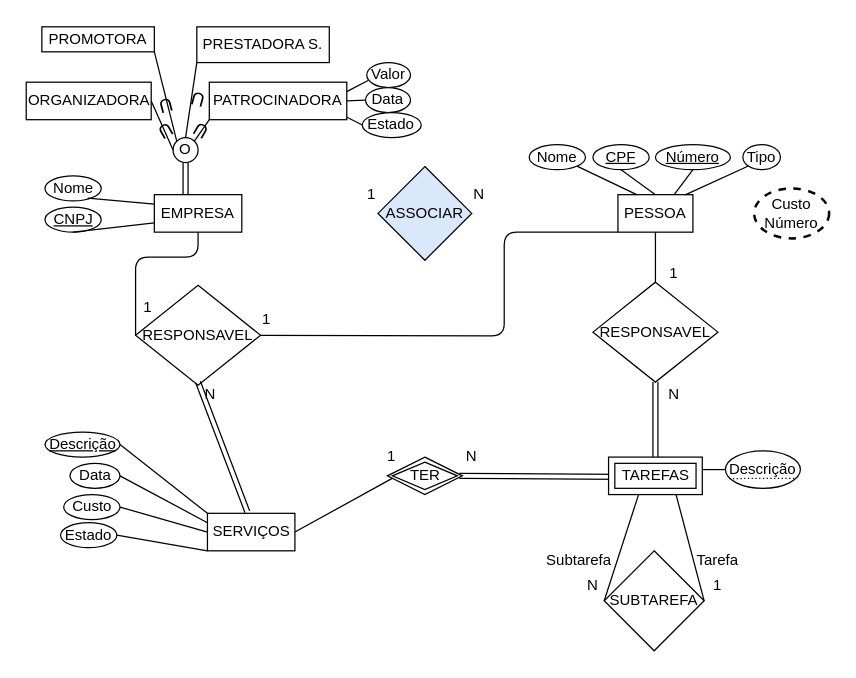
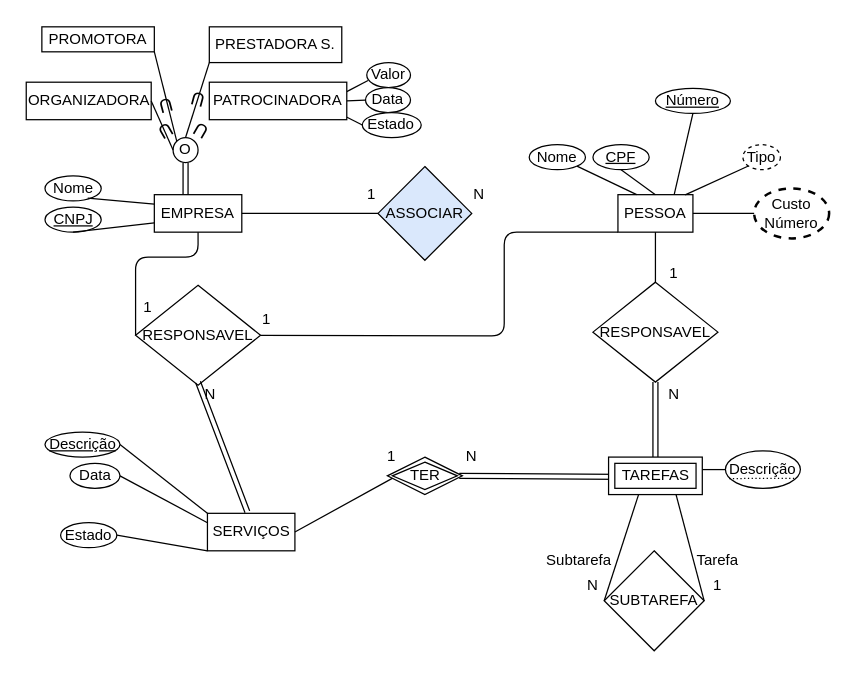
  <mxCell id="0" />
  <mxCell id="1" parent="0" />
  <mxCell id="2" value="EMPRESA" style="rounded=0;whiteSpace=wrap;html=1;" parent="1" vertex="1"><mxGeometry x="123" y="155" width="70" height="30" as="geometry" /></mxCell>
  <mxCell id="3" value="Nome" style="ellipse;whiteSpace=wrap;html=1;" parent="1" vertex="1"><mxGeometry x="35.5" y="140" width="45" height="20" as="geometry" /></mxCell>
  <mxCell id="4" value="&lt;u&gt;CNPJ&lt;/u&gt;" style="ellipse;whiteSpace=wrap;html=1;" parent="1" vertex="1"><mxGeometry x="35.5" y="165" width="45" height="20" as="geometry" /></mxCell>
  <mxCell id="5" value="" style="endArrow=none;html=1;entryX=0.76;entryY=0.89;entryDx=0;entryDy=0;entryPerimeter=0;exitX=0;exitY=0.25;exitDx=0;exitDy=0;" parent="1" source="2" target="3" edge="1"><mxGeometry width="50" height="50" relative="1" as="geometry"><mxPoint x="353" y="425" as="sourcePoint" /><mxPoint x="403" y="375" as="targetPoint" /></mxGeometry></mxCell>
  <mxCell id="6" value="" style="endArrow=none;html=1;entryX=0.5;entryY=1;entryDx=0;entryDy=0;exitX=0;exitY=0.75;exitDx=0;exitDy=0;" parent="1" source="2" target="4" edge="1"><mxGeometry width="50" height="50" relative="1" as="geometry"><mxPoint x="223" y="225" as="sourcePoint" /><mxPoint x="273" y="175" as="targetPoint" /></mxGeometry></mxCell>
  <mxCell id="7" value="PESSOA" style="rounded=0;whiteSpace=wrap;html=1;" parent="1" vertex="1"><mxGeometry x="494" y="155" width="60" height="30" as="geometry" /></mxCell>
  <mxCell id="8" value="Nome" style="ellipse;whiteSpace=wrap;html=1;" parent="1" vertex="1"><mxGeometry x="423" y="115" width="45" height="20" as="geometry" /></mxCell>
  <mxCell id="9" value="&lt;u&gt;CPF&lt;/u&gt;" style="ellipse;whiteSpace=wrap;html=1;" parent="1" vertex="1"><mxGeometry x="474" y="115" width="45" height="20" as="geometry" /></mxCell>
- <mxCell id="10" value="&lt;u&gt;Número&lt;/u&gt;" style="ellipse;whiteSpace=wrap;html=1;" parent="1" vertex="1"><mxGeometry x="524" y="115" width="60" height="20" as="geometry" /></mxCell>
- <mxCell id="11" value="Tipo" style="ellipse;whiteSpace=wrap;html=1;" parent="1" vertex="1"><mxGeometry x="594" y="115" width="30" height="20" as="geometry" /></mxCell>
+ <mxCell id="10" value="&lt;u&gt;Número&lt;/u&gt;" style="ellipse;whiteSpace=wrap;html=1;" parent="1" vertex="1"><mxGeometry x="524" y="70" width="60" height="20" as="geometry" /></mxCell>
+ <mxCell id="11" value="Tipo" style="ellipse;whiteSpace=wrap;html=1;dashed=1;" parent="1" vertex="1"><mxGeometry x="594" y="115" width="30" height="20" as="geometry" /></mxCell>
  <mxCell id="12" value="" style="endArrow=none;html=1;entryX=1;entryY=1;entryDx=0;entryDy=0;exitX=0.25;exitY=0;exitDx=0;exitDy=0;" parent="1" source="7" target="8" edge="1"><mxGeometry width="50" height="50" relative="1" as="geometry"><mxPoint x="414" y="215" as="sourcePoint" /><mxPoint x="464" y="165" as="targetPoint" /></mxGeometry></mxCell>
  <mxCell id="13" value="" style="endArrow=none;html=1;exitX=0.5;exitY=0;exitDx=0;exitDy=0;entryX=0.5;entryY=1;entryDx=0;entryDy=0;" parent="1" source="7" target="9" edge="1"><mxGeometry width="50" height="50" relative="1" as="geometry"><mxPoint x="374" y="195" as="sourcePoint" /><mxPoint x="424" y="145" as="targetPoint" /></mxGeometry></mxCell>
  <mxCell id="14" value="" style="endArrow=none;html=1;entryX=0.5;entryY=1;entryDx=0;entryDy=0;exitX=0.75;exitY=0;exitDx=0;exitDy=0;" parent="1" source="7" target="10" edge="1"><mxGeometry width="50" height="50" relative="1" as="geometry"><mxPoint x="374" y="195" as="sourcePoint" /><mxPoint x="424" y="145" as="targetPoint" /></mxGeometry></mxCell>
  <mxCell id="15" value="" style="endArrow=none;html=1;entryX=0;entryY=1;entryDx=0;entryDy=0;exitX=0.897;exitY=0.007;exitDx=0;exitDy=0;exitPerimeter=0;" parent="1" source="7" target="11" edge="1"><mxGeometry width="50" height="50" relative="1" as="geometry"><mxPoint x="374" y="195" as="sourcePoint" /><mxPoint x="424" y="145" as="targetPoint" /></mxGeometry></mxCell>
  <mxCell id="16" value="" style="endArrow=none;html=1;exitX=0.5;exitY=1;exitDx=0;exitDy=0;entryX=0.5;entryY=1;entryDx=0;entryDy=0;" parent="1" target="70" edge="1"><mxGeometry width="50" height="50" relative="1" as="geometry"><mxPoint x="148" y="129" as="sourcePoint" /><mxPoint x="164" y="125" as="targetPoint" /></mxGeometry></mxCell>
  <mxCell id="17" value="ASSOCIAR" style="rhombus;whiteSpace=wrap;html=1;fillColor=#dae8fc;" parent="1" vertex="1"><mxGeometry x="302" y="132.5" width="75" height="75" as="geometry" /></mxCell>
+ <mxCell id="18" value="" style="endArrow=none;html=1;exitX=1;exitY=0.5;exitDx=0;exitDy=0;entryX=0;entryY=0.5;entryDx=0;entryDy=0;" parent="1" source="2" target="17" edge="1"><mxGeometry width="50" height="50" relative="1" as="geometry"><mxPoint x="293" y="195" as="sourcePoint" /><mxPoint x="343" y="145" as="targetPoint" /></mxGeometry></mxCell>
  <mxCell id="19" value="SERVIÇOS" style="rounded=0;whiteSpace=wrap;html=1;" parent="1" vertex="1"><mxGeometry x="165.5" y="410" width="70" height="30" as="geometry" /></mxCell>
  <mxCell id="20" value="1" style="text;html=1;strokeColor=none;fillColor=none;align=center;verticalAlign=middle;whiteSpace=wrap;rounded=0;" parent="1" vertex="1"><mxGeometry x="277" y="145" width="40" height="20" as="geometry" /></mxCell>
  <mxCell id="21" value="N" style="text;html=1;strokeColor=none;fillColor=none;align=center;verticalAlign=middle;whiteSpace=wrap;rounded=0;" parent="1" vertex="1"><mxGeometry x="363" y="145" width="40" height="20" as="geometry" /></mxCell>
  <mxCell id="22" value="Descrição" style="ellipse;whiteSpace=wrap;html=1;" parent="1" vertex="1"><mxGeometry x="580" y="360" width="60" height="30" as="geometry" /></mxCell>
  <mxCell id="23" value="" style="endArrow=none;html=1;exitX=1;exitY=0.5;exitDx=0;exitDy=0;entryX=0;entryY=0.5;entryDx=0;entryDy=0;" parent="1" target="22" edge="1"><mxGeometry width="50" height="50" relative="1" as="geometry"><mxPoint x="561.5" y="375" as="sourcePoint" /><mxPoint x="706.5" y="230" as="targetPoint" /></mxGeometry></mxCell>
  <mxCell id="24" value="SUBTAREFA" style="rhombus;whiteSpace=wrap;html=1;" parent="1" vertex="1"><mxGeometry x="483" y="440" width="80" height="80" as="geometry" /></mxCell>
  <mxCell id="25" value="" style="endArrow=none;html=1;exitX=1;exitY=0.5;exitDx=0;exitDy=0;entryX=0.75;entryY=1;entryDx=0;entryDy=0;" parent="1" source="24" edge="1"><mxGeometry width="50" height="50" relative="1" as="geometry"><mxPoint x="302" y="335" as="sourcePoint" /><mxPoint x="540.5" y="395" as="targetPoint" /></mxGeometry></mxCell>
  <mxCell id="26" value="" style="endArrow=none;html=1;exitX=0;exitY=0.5;exitDx=0;exitDy=0;entryX=0.25;entryY=1;entryDx=0;entryDy=0;" parent="1" source="24" edge="1"><mxGeometry width="50" height="50" relative="1" as="geometry"><mxPoint x="302" y="335" as="sourcePoint" /><mxPoint x="510.5" y="395" as="targetPoint" /></mxGeometry></mxCell>
  <mxCell id="27" value="&lt;u&gt;Descrição&lt;/u&gt;" style="ellipse;whiteSpace=wrap;html=1;" parent="1" vertex="1"><mxGeometry x="35.5" y="345" width="60" height="20" as="geometry" /></mxCell>
  <mxCell id="28" value="Data" style="ellipse;whiteSpace=wrap;html=1;" parent="1" vertex="1"><mxGeometry x="55.5" y="370" width="40" height="20" as="geometry" /></mxCell>
- <mxCell id="29" value="Custo" style="ellipse;whiteSpace=wrap;html=1;" parent="1" vertex="1"><mxGeometry x="50.5" y="395" width="45" height="20" as="geometry" /></mxCell>
  <mxCell id="30" value="Estado" style="ellipse;whiteSpace=wrap;html=1;" parent="1" vertex="1"><mxGeometry x="48" y="417.5" width="45" height="20" as="geometry" /></mxCell>
  <mxCell id="31" value="" style="endArrow=none;html=1;exitX=1;exitY=0.5;exitDx=0;exitDy=0;entryX=0;entryY=0;entryDx=0;entryDy=0;" parent="1" source="27" target="19" edge="1"><mxGeometry width="50" height="50" relative="1" as="geometry"><mxPoint x="295.5" y="325" as="sourcePoint" /><mxPoint x="345.5" y="275" as="targetPoint" /></mxGeometry></mxCell>
  <mxCell id="32" value="" style="endArrow=none;html=1;exitX=1;exitY=0.5;exitDx=0;exitDy=0;entryX=0;entryY=0.25;entryDx=0;entryDy=0;" parent="1" source="28" target="19" edge="1"><mxGeometry width="50" height="50" relative="1" as="geometry"><mxPoint x="295.5" y="325" as="sourcePoint" /><mxPoint x="345.5" y="275" as="targetPoint" /></mxGeometry></mxCell>
- <mxCell id="33" value="" style="endArrow=none;html=1;exitX=1;exitY=0.5;exitDx=0;exitDy=0;entryX=0;entryY=0.5;entryDx=0;entryDy=0;" parent="1" source="29" target="19" edge="1"><mxGeometry width="50" height="50" relative="1" as="geometry"><mxPoint x="295.5" y="325" as="sourcePoint" /><mxPoint x="345.5" y="275" as="targetPoint" /></mxGeometry></mxCell>
  <mxCell id="34" value="" style="endArrow=none;html=1;exitX=1;exitY=0.5;exitDx=0;exitDy=0;entryX=0;entryY=1;entryDx=0;entryDy=0;" parent="1" source="30" target="19" edge="1"><mxGeometry width="50" height="50" relative="1" as="geometry"><mxPoint x="295.5" y="325" as="sourcePoint" /><mxPoint x="345.5" y="275" as="targetPoint" /></mxGeometry></mxCell>
  <mxCell id="35" value="RESPONSAVEL" style="rhombus;whiteSpace=wrap;html=1;" parent="1" vertex="1"><mxGeometry x="474" y="225" width="100" height="80" as="geometry" /></mxCell>
  <mxCell id="36" value="" style="endArrow=none;html=1;exitX=0.5;exitY=0;exitDx=0;exitDy=0;entryX=0.5;entryY=1;entryDx=0;entryDy=0;" parent="1" source="35" target="7" edge="1"><mxGeometry width="50" height="50" relative="1" as="geometry"><mxPoint x="293" y="305" as="sourcePoint" /><mxPoint x="343" y="255" as="targetPoint" /></mxGeometry></mxCell>
  <mxCell id="37" value="1" style="text;html=1;strokeColor=none;fillColor=none;align=center;verticalAlign=middle;whiteSpace=wrap;rounded=0;" parent="1" vertex="1"><mxGeometry x="519" y="207.5" width="40" height="20" as="geometry" /></mxCell>
  <mxCell id="38" value="N" style="text;html=1;strokeColor=none;fillColor=none;align=center;verticalAlign=middle;whiteSpace=wrap;rounded=0;" parent="1" vertex="1"><mxGeometry x="519" y="305" width="40" height="20" as="geometry" /></mxCell>
  <mxCell id="39" value="" style="endArrow=none;html=1;exitX=1;exitY=0.5;exitDx=0;exitDy=0;entryX=0;entryY=0.5;entryDx=0;entryDy=0;" parent="1" source="19" edge="1"><mxGeometry width="50" height="50" relative="1" as="geometry"><mxPoint x="293" y="375" as="sourcePoint" /><mxPoint x="317" y="380" as="targetPoint" /></mxGeometry></mxCell>
  <mxCell id="40" value="1" style="text;html=1;strokeColor=none;fillColor=none;align=center;verticalAlign=middle;whiteSpace=wrap;rounded=0;" parent="1" vertex="1"><mxGeometry x="293" y="355" width="40" height="20" as="geometry" /></mxCell>
  <mxCell id="41" value="N" style="text;html=1;strokeColor=none;fillColor=none;align=center;verticalAlign=middle;whiteSpace=wrap;rounded=0;" parent="1" vertex="1"><mxGeometry x="357" y="355" width="40" height="20" as="geometry" /></mxCell>
  <mxCell id="42" value="RESPONSAVEL" style="rhombus;whiteSpace=wrap;html=1;" parent="1" vertex="1"><mxGeometry x="108" y="227.5" width="100" height="80" as="geometry" /></mxCell>
  <mxCell id="43" value="" style="endArrow=none;html=1;exitX=0;exitY=0.5;exitDx=0;exitDy=0;entryX=0.5;entryY=1;entryDx=0;entryDy=0;" parent="1" source="42" target="2" edge="1"><mxGeometry width="50" height="50" relative="1" as="geometry"><mxPoint x="293" y="375" as="sourcePoint" /><mxPoint x="343" y="325" as="targetPoint" /><Array as="points"><mxPoint x="108" y="205" /><mxPoint x="158" y="205" /></Array></mxGeometry></mxCell>
  <mxCell id="44" value="" style="endArrow=none;html=1;exitX=1;exitY=0.5;exitDx=0;exitDy=0;entryX=0;entryY=1;entryDx=0;entryDy=0;" parent="1" source="42" target="7" edge="1"><mxGeometry width="50" height="50" relative="1" as="geometry"><mxPoint x="293" y="375" as="sourcePoint" /><mxPoint x="343" y="325" as="targetPoint" /><Array as="points"><mxPoint x="403" y="268" /><mxPoint x="403" y="185" /></Array></mxGeometry></mxCell>
  <mxCell id="45" value="1" style="text;html=1;strokeColor=none;fillColor=none;align=center;verticalAlign=middle;whiteSpace=wrap;rounded=0;" parent="1" vertex="1"><mxGeometry x="193" y="245" width="40" height="20" as="geometry" /></mxCell>
  <mxCell id="46" value="1" style="text;html=1;strokeColor=none;fillColor=none;align=center;verticalAlign=middle;whiteSpace=wrap;rounded=0;" parent="1" vertex="1"><mxGeometry x="98" y="235" width="40" height="20" as="geometry" /></mxCell>
  <mxCell id="47" value="N" style="text;html=1;strokeColor=none;fillColor=none;align=center;verticalAlign=middle;whiteSpace=wrap;rounded=0;" parent="1" vertex="1"><mxGeometry x="148" y="305" width="40" height="20" as="geometry" /></mxCell>
  <mxCell id="48" value="Valor" style="ellipse;whiteSpace=wrap;html=1;" parent="1" vertex="1"><mxGeometry x="293" y="49.3" width="35" height="20" as="geometry" /></mxCell>
  <mxCell id="49" value="Data" style="ellipse;whiteSpace=wrap;html=1;" parent="1" vertex="1"><mxGeometry x="292" y="69.3" width="36" height="20" as="geometry" /></mxCell>
  <mxCell id="50" value="Estado" style="ellipse;whiteSpace=wrap;html=1;" parent="1" vertex="1"><mxGeometry x="289.43" y="89.3" width="47.14" height="20" as="geometry" /></mxCell>
  <mxCell id="51" value="" style="endArrow=none;html=1;exitX=0.029;exitY=0.715;exitDx=0;exitDy=0;entryX=1;entryY=0.25;entryDx=0;entryDy=0;exitPerimeter=0;" parent="1" source="48" target="68" edge="1"><mxGeometry width="50" height="50" relative="1" as="geometry"><mxPoint x="477.11" y="65" as="sourcePoint" /><mxPoint x="383.799" y="16.106" as="targetPoint" /></mxGeometry></mxCell>
  <mxCell id="52" value="" style="endArrow=none;html=1;exitX=1;exitY=0.5;exitDx=0;exitDy=0;entryX=0;entryY=0.5;entryDx=0;entryDy=0;" parent="1" source="68" target="49" edge="1"><mxGeometry width="50" height="50" relative="1" as="geometry"><mxPoint x="399.61" y="12.5" as="sourcePoint" /><mxPoint x="527.11" y="15" as="targetPoint" /></mxGeometry></mxCell>
  <mxCell id="53" value="" style="endArrow=none;html=1;exitX=0.998;exitY=0.927;exitDx=0;exitDy=0;entryX=0;entryY=0.5;entryDx=0;entryDy=0;exitPerimeter=0;" parent="1" target="50" edge="1" source="68"><mxGeometry width="50" height="50" relative="1" as="geometry"><mxPoint x="415.421" y="16.106" as="sourcePoint" /><mxPoint x="527.11" y="15" as="targetPoint" /></mxGeometry></mxCell>
  <mxCell id="54" value="Custo&lt;br&gt;Número" style="ellipse;whiteSpace=wrap;html=1;gradientColor=none;dashed=1;strokeWidth=2;" parent="1" vertex="1"><mxGeometry x="603" y="150" width="60" height="40" as="geometry" /></mxCell>
+ <mxCell id="55" value="" style="endArrow=none;html=1;exitX=1;exitY=0.5;exitDx=0;exitDy=0;entryX=0;entryY=0.5;entryDx=0;entryDy=0;" parent="1" source="7" target="54" edge="1"><mxGeometry width="50" height="50" relative="1" as="geometry"><mxPoint x="343" y="325" as="sourcePoint" /><mxPoint x="393" y="275" as="targetPoint" /></mxGeometry></mxCell>
  <mxCell id="56" value="1" style="text;html=1;strokeColor=none;fillColor=none;align=center;verticalAlign=middle;whiteSpace=wrap;rounded=0;" parent="1" vertex="1"><mxGeometry x="554" y="457.5" width="40" height="20" as="geometry" /></mxCell>
  <mxCell id="57" value="N" style="text;html=1;strokeColor=none;fillColor=none;align=center;verticalAlign=middle;whiteSpace=wrap;rounded=0;" parent="1" vertex="1"><mxGeometry x="454" y="457.5" width="40" height="20" as="geometry" /></mxCell>
  <mxCell id="58" value="Tarefa" style="text;html=1;strokeColor=none;fillColor=none;align=center;verticalAlign=middle;whiteSpace=wrap;rounded=0;dashed=1;" parent="1" vertex="1"><mxGeometry x="554" y="437.5" width="40" height="20" as="geometry" /></mxCell>
  <mxCell id="59" value="Subtarefa" style="text;html=1;strokeColor=none;fillColor=none;align=center;verticalAlign=middle;whiteSpace=wrap;rounded=0;dashed=1;" parent="1" vertex="1"><mxGeometry x="443" y="437.5" width="40" height="20" as="geometry" /></mxCell>
  <mxCell id="60" value="" style="shape=link;html=1;rounded=0;exitX=1;exitY=0.5;exitDx=0;exitDy=0;entryX=0.008;entryY=0.613;entryDx=0;entryDy=0;entryPerimeter=0;" parent="1" edge="1"><mxGeometry relative="1" as="geometry"><mxPoint x="367" y="380" as="sourcePoint" /><mxPoint x="495.98" y="380.89" as="targetPoint" /></mxGeometry></mxCell>
  <mxCell id="61" value="" style="shape=link;html=1;rounded=0;entryX=0.5;entryY=0;entryDx=0;entryDy=0;exitX=0.5;exitY=1;exitDx=0;exitDy=0;" parent="1" source="35" target="63" edge="1"><mxGeometry relative="1" as="geometry"><mxPoint x="353" y="335" as="sourcePoint" /><mxPoint x="525.5" y="362.5" as="targetPoint" /></mxGeometry></mxCell>
  <mxCell id="62" value="" style="shape=link;html=1;rounded=0;entryX=0.25;entryY=0;entryDx=0;entryDy=0;exitX=0.456;exitY=-0.041;exitDx=0;exitDy=0;exitPerimeter=0;" parent="1" source="19" target="47" edge="1"><mxGeometry relative="1" as="geometry"><mxPoint x="158" y="363" as="sourcePoint" /><mxPoint x="363" y="325" as="targetPoint" /></mxGeometry></mxCell>
  <mxCell id="63" value="TAREFAS" style="shape=ext;margin=3;double=1;whiteSpace=wrap;html=1;align=center;strokeWidth=1;fillColor=#ffffff;gradientColor=none;" parent="1" vertex="1"><mxGeometry x="486.5" y="365" width="75" height="30" as="geometry" /></mxCell>
  <mxCell id="64" value="TER" style="shape=rhombus;double=1;perimeter=rhombusPerimeter;whiteSpace=wrap;html=1;align=center;strokeWidth=1;fillColor=#ffffff;gradientColor=none;" parent="1" vertex="1"><mxGeometry x="309.5" y="365" width="60" height="30" as="geometry" /></mxCell>
  <mxCell id="65" value="" style="endArrow=none;html=1;rounded=0;dashed=1;dashPattern=1 2;" parent="1" edge="1"><mxGeometry relative="1" as="geometry"><mxPoint x="583" y="382.17" as="sourcePoint" /><mxPoint x="636" y="382" as="targetPoint" /></mxGeometry></mxCell>
  <mxCell id="66" value="ORGANIZADORA" style="rounded=0;whiteSpace=wrap;html=1;" vertex="1" parent="1"><mxGeometry x="20.5" y="65" width="100" height="30" as="geometry" /></mxCell>
  <mxCell id="67" value="PROMOTORA" style="rounded=0;whiteSpace=wrap;html=1;" vertex="1" parent="1"><mxGeometry x="33" y="20.69" width="90" height="20" as="geometry" /></mxCell>
  <mxCell id="68" value="PATROCINADORA" style="rounded=0;whiteSpace=wrap;html=1;" vertex="1" parent="1"><mxGeometry x="167" y="65" width="110" height="30" as="geometry" /></mxCell>
- <mxCell id="69" value="PRESTADORA S." style="rounded=0;whiteSpace=wrap;html=1;" vertex="1" parent="1"><mxGeometry x="157" y="20.69" width="106" height="28.61" as="geometry" /></mxCell>
+ <mxCell id="69" value="PRESTADORA S." style="rounded=0;whiteSpace=wrap;html=1;" vertex="1" parent="1"><mxGeometry x="167" y="20.69" width="106" height="28.61" as="geometry" /></mxCell>
  <mxCell id="70" value="O" style="ellipse;whiteSpace=wrap;html=1;aspect=fixed;" vertex="1" parent="1"><mxGeometry x="138" y="109.3" width="20" height="20" as="geometry" /></mxCell>
  <mxCell id="71" value="" style="endArrow=none;html=1;exitX=0;exitY=0.5;exitDx=0;exitDy=0;entryX=1;entryY=0.5;entryDx=0;entryDy=0;" edge="1" parent="1" source="70" target="66"><mxGeometry width="50" height="50" relative="1" as="geometry"><mxPoint x="193" y="95" as="sourcePoint" /><mxPoint x="243" y="45" as="targetPoint" /></mxGeometry></mxCell>
  <mxCell id="72" value="" style="endArrow=none;html=1;exitX=0;exitY=0;exitDx=0;exitDy=0;entryX=1;entryY=1;entryDx=0;entryDy=0;" edge="1" parent="1" source="70" target="67"><mxGeometry width="50" height="50" relative="1" as="geometry"><mxPoint x="193" y="95" as="sourcePoint" /><mxPoint x="243" y="45" as="targetPoint" /></mxGeometry></mxCell>
  <mxCell id="73" value="" style="endArrow=none;html=1;exitX=0.5;exitY=0;exitDx=0;exitDy=0;entryX=0;entryY=1;entryDx=0;entryDy=0;" edge="1" parent="1" source="70" target="69"><mxGeometry width="50" height="50" relative="1" as="geometry"><mxPoint x="193" y="95" as="sourcePoint" /><mxPoint x="243" y="45" as="targetPoint" /></mxGeometry></mxCell>
- <mxCell id="74" value="" style="endArrow=none;html=1;exitX=1;exitY=0;exitDx=0;exitDy=0;entryX=0;entryY=1;entryDx=0;entryDy=0;" edge="1" parent="1" source="70" target="68"><mxGeometry width="50" height="50" relative="1" as="geometry"><mxPoint x="193" y="95" as="sourcePoint" /><mxPoint x="243" y="45" as="targetPoint" /></mxGeometry></mxCell>
  <mxCell id="75" value="&lt;font style=&quot;font-size: 15px;&quot;&gt;U&lt;/font&gt;" style="text;html=1;fillColor=none;align=center;verticalAlign=middle;whiteSpace=wrap;rounded=0;rotation=-150;perimeterSpacing=6;strokeWidth=22;dashed=1;fontSize=15;" vertex="1" parent="1"><mxGeometry x="135.5" y="95" width="50" height="20" as="geometry" /></mxCell>
  <mxCell id="76" value="&lt;font style=&quot;font-size: 15px;&quot;&gt;U&lt;/font&gt;" style="text;html=1;fillColor=none;align=center;verticalAlign=middle;whiteSpace=wrap;rounded=0;rotation=-195;perimeterSpacing=6;strokeWidth=22;dashed=1;fontSize=15;" vertex="1" parent="1"><mxGeometry x="108" y="75" width="50" height="20" as="geometry" /></mxCell>
  <mxCell id="77" value="&lt;font style=&quot;font-size: 15px;&quot;&gt;U&lt;/font&gt;" style="text;html=1;fillColor=none;align=center;verticalAlign=middle;whiteSpace=wrap;rounded=0;rotation=-165;perimeterSpacing=6;strokeWidth=22;dashed=1;fontSize=15;" vertex="1" parent="1"><mxGeometry x="133" y="70" width="50" height="20" as="geometry" /></mxCell>
  <mxCell id="78" value="&lt;font style=&quot;font-size: 15px;&quot;&gt;U&lt;/font&gt;" style="text;html=1;fillColor=none;align=center;verticalAlign=middle;whiteSpace=wrap;rounded=0;rotation=-210;perimeterSpacing=6;strokeWidth=22;dashed=1;fontSize=15;" vertex="1" parent="1"><mxGeometry x="108" y="95" width="50" height="20" as="geometry" /></mxCell>
  <mxCell id="79" value="" style="shape=link;html=1;rounded=0;fontSize=15;entryX=0.5;entryY=1;entryDx=0;entryDy=0;exitX=0.357;exitY=0;exitDx=0;exitDy=0;exitPerimeter=0;" edge="1" parent="1" source="2" target="70"><mxGeometry relative="1" as="geometry"><mxPoint x="183" y="135" as="sourcePoint" /><mxPoint x="345.5" y="235" as="targetPoint" /></mxGeometry></mxCell>
